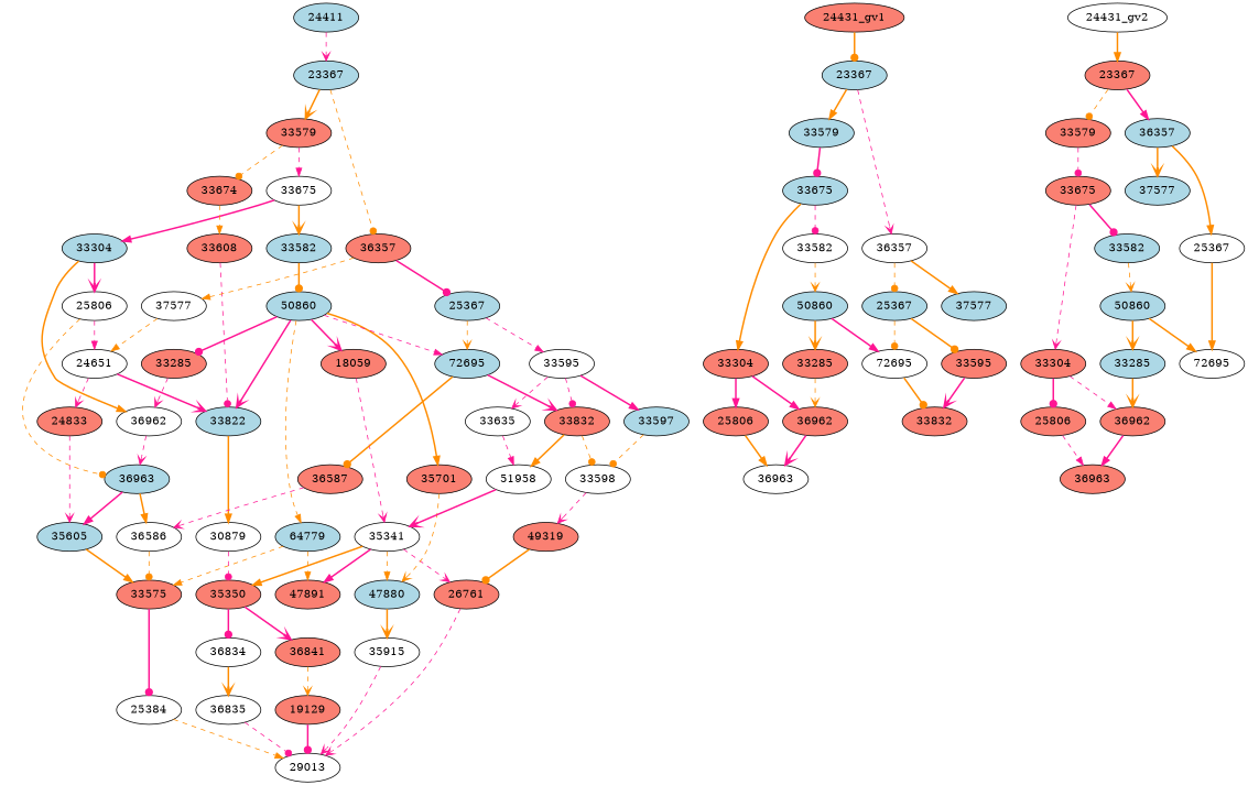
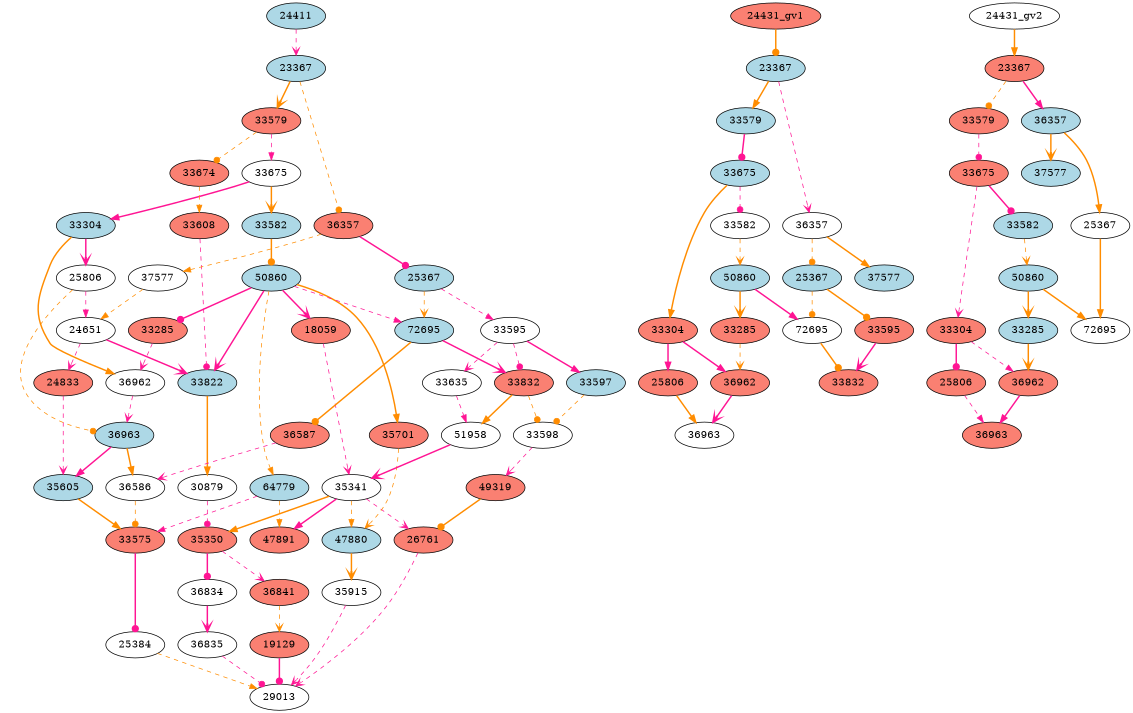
  strict digraph {
    node [fillcolor=salmon style=filled]
    edge [arrowhead=normal color=deeppink style=bold]
    n1 [fillcolor=white label=29013]
    n2 [fillcolor=white label=25384]
    n3 [fillcolor=white label=36835]
    n4 [label=19129]
    n5 [fillcolor=white label=35915]
    n6 [label=47891]
    n7 [label=26761]
    n8 [label=33575]
    n9 [fillcolor=white label=36834]
    n10 [label=36841]
    n11 [fillcolor=lightblue label=47880]
    n12 [fillcolor=white label=35341]
    n13 [label=35350]
    n14 [fillcolor=lightblue label=64779]
    n15 [label=49319]
    n16 [fillcolor=white label=36586]
    n17 [fillcolor=lightblue label=35605]
    n18 [label=35701]
    n19 [fillcolor=white label=51958]
    n20 [label=18059]
    n21 [fillcolor=lightblue label=50860]
    n22 [fillcolor=lightblue label=72695]
    n23 [fillcolor=lightblue label=33822]
    n24 [label=33285]
    n25 [label=36587]
    n26 [label=33832]
    n27 [fillcolor=white label=30879]
    n28 [fillcolor=white label=36962]
    n29 [fillcolor=white label=33598]
    n30 [fillcolor=lightblue label=36963]
    n31 [label=24833]
    n32 [fillcolor=white label=33635]
    n33 [fillcolor=lightblue label=33582]
    n34 [fillcolor=lightblue label=33597]
    n35 [fillcolor=white label=25806]
    n36 [fillcolor=white label=24651]
    n37 [fillcolor=white label=33595]
    n38 [fillcolor=white label=33675]
    n39 [fillcolor=lightblue label=33304]
    n40 [fillcolor=lightblue label=25367]
    n41 [label=33608]
    n42 [fillcolor=white label=37577]
    n43 [label=33579]
    n44 [label=33674]
    n45 [label=36357]
    n46 [fillcolor=lightblue label=23367]
    n47 [fillcolor=lightblue label=24411]
    n48 [fillcolor=lightblue label=50860]
    n49 [fillcolor=white label=72695]
    n50 [label=33285]
    n51 [label=33832]
    n52 [label=36962]
    n53 [fillcolor=white label=33582]
    n54 [fillcolor=white label=36963]
    n55 [label=25806]
    n56 [label=33595]
    n57 [fillcolor=lightblue label=33675]
    n58 [label=33304]
    n59 [fillcolor=lightblue label=25367]
    n60 [fillcolor=lightblue label=33579]
    n61 [fillcolor=white label=36357]
    n62 [fillcolor=lightblue label=37577]
    n63 [fillcolor=lightblue label=23367]
    "24431_gv1"
    n65 [fillcolor=lightblue label=50860]
    n66 [fillcolor=white label=72695]
    n67 [fillcolor=lightblue label=33285]
    n68 [label=36962]
    n69 [fillcolor=lightblue label=33582]
    n70 [label=33675]
    n71 [label=33304]
    n72 [label=25806]
    n73 [label=36963]
    n74 [label=33579]
    n75 [fillcolor=white label=25367]
    n76 [label=23367]
    n77 [fillcolor=lightblue label=36357]
    n78 [fillcolor=lightblue label=37577]
    "24431_gv2" [fillcolor=white]
    subgraph sub_1 {
      n1
      n2
      n3
      n4
      n5
      n6
      n7
      n8
      n9
      n10
      n11
      n12
      n13
      n14
      n15
      n16
      n17
      n18
      n19
      n20
      n21
      n22
      n23
      n24
      n25
      n26
      n27
      n28
      n29
      n30
      n31
      n32
      n33
      n34
      n35
      n36
      n37
      n38
      n39
      n40
      n41
      n42
      n43
      n44
      n45
      n46
      n47
    }
    subgraph sub_2 {
      n48
      n49
      n50
      n51
      n52
      n53
      n54
      n55
      n56
      n57
      n58
      n59
      n60
      n61
      n62
      n63
      "24431_gv1"
    }
    subgraph sub_3 {
      n65
      n66
      n67
      n68
      n69
      n70
      n71
      n72
      n73
      n74
      n75
      n76
      n77
      n78
      "24431_gv2"
    }
    n2 -> n1 [color=darkorange style=dashed]
    n3 -> n1 [arrowhead=dot style=dashed]
    n4 -> n1 [arrowhead=dot]
    n5 -> n1 [arrowhead=vee style=dashed]
    n7 -> n1 [arrowhead=vee style=dashed]
    n8 -> n2 [arrowhead=dot]
-   n9 -> n3 [arrowhead=vee color=darkorange]
+   n9 -> n3 [arrowhead=vee]
    n10 -> n4 [arrowhead=vee color=darkorange style=dashed]
    n11 -> n5 [arrowhead=vee color=darkorange]
    n12 -> n6
    n12 -> n7 [arrowhead=vee style=dashed]
    n12 -> n11 [color=darkorange style=dashed]
    n12 -> n13 [color=darkorange]
    n13 -> n9 [arrowhead=dot]
-   n13 -> n10 [arrowhead=vee]
+   n13 -> n10 [arrowhead=vee style=dashed]
    n14 -> n6 [color=darkorange style=dashed]
-   n14 -> n8 [color=darkorange style=dashed]
+   n14 -> n8 [style=dashed]
    n15 -> n7 [arrowhead=dot color=darkorange]
    n16 -> n8 [arrowhead=dot color=darkorange style=dashed]
    n17 -> n8 [color=darkorange]
    n18 -> n11 [arrowhead=vee color=darkorange style=dashed]
    n19 -> n12 [arrowhead=vee]
    n20 -> n12 [arrowhead=vee style=dashed]
    n21 -> n14 [color=darkorange style=dashed]
    n21 -> n18 [color=darkorange]
    n21 -> n20 [arrowhead=vee]
    n21 -> n22 [style=dashed]
    n21 -> n23 [arrowhead=vee]
    n21 -> n24 [arrowhead=dot]
    n22 -> n25 [arrowhead=dot color=darkorange]
    n22 -> n26 [arrowhead=vee]
    n23 -> n27 [color=darkorange]
    n24 -> n28 [arrowhead=vee style=dashed]
    n25 -> n16 [arrowhead=vee style=dashed]
    n26 -> n19 [color=darkorange]
    n26 -> n29 [arrowhead=dot color=darkorange style=dashed]
    n27 -> n13 [arrowhead=dot style=dashed]
    n28 -> n30 [arrowhead=vee style=dashed]
    n29 -> n15 [arrowhead=vee style=dashed]
    n30 -> n16 [color=darkorange]
    n30 -> n17
    n31 -> n17 [arrowhead=vee style=dashed]
    n32 -> n19 [style=dashed]
    n33 -> n21 [arrowhead=dot color=darkorange]
    n34 -> n29 [arrowhead=dot color=darkorange style=dashed]
    n35 -> n30 [arrowhead=dot color=darkorange style=dashed]
    n35 -> n36 [style=dashed]
    n36 -> n23 [arrowhead=vee]
    n36 -> n31 [arrowhead=vee style=dashed]
    n37 -> n26 [arrowhead=dot style=dashed]
    n37 -> n32 [arrowhead=vee style=dashed]
    n37 -> n34
    n38 -> n33 [arrowhead=vee color=darkorange]
    n38 -> n39
    n39 -> n28 [color=darkorange]
    n39 -> n35 [arrowhead=vee]
    n40 -> n22 [arrowhead=vee color=darkorange style=dashed]
    n40 -> n37 [style=dashed]
    n41 -> n23 [arrowhead=dot style=dashed]
    n42 -> n36 [color=darkorange style=dashed]
    n43 -> n38 [style=dashed]
    n43 -> n44 [arrowhead=dot color=darkorange style=dashed]
    n44 -> n41 [color=darkorange style=dashed]
    n45 -> n40 [arrowhead=dot]
    n45 -> n42 [color=darkorange style=dashed]
    n46 -> n43 [arrowhead=vee color=darkorange]
    n46 -> n45 [arrowhead=dot color=darkorange style=dashed]
    n47 -> n46 [arrowhead=vee style=dashed]
    n48 -> n49
    n48 -> n50 [arrowhead=vee color=darkorange]
    n49 -> n51 [arrowhead=dot color=darkorange]
    n50 -> n52 [arrowhead=vee color=darkorange style=dashed]
    n52 -> n54 [arrowhead=vee]
    n53 -> n48 [arrowhead=vee color=darkorange style=dashed]
    n55 -> n54 [color=darkorange]
    n56 -> n51 [arrowhead=vee]
    n57 -> n53 [arrowhead=dot style=dashed]
    n57 -> n58 [color=darkorange]
    n58 -> n52
    n58 -> n55
    n59 -> n49 [arrowhead=dot color=darkorange style=dashed]
    n59 -> n56 [arrowhead=dot color=darkorange]
    n60 -> n57 [arrowhead=dot]
    n61 -> n59 [arrowhead=dot color=darkorange style=dashed]
    n61 -> n62 [color=darkorange]
    n63 -> n60 [color=darkorange]
    n63 -> n61 [arrowhead=vee style=dashed]
    "24431_gv1" -> n63 [arrowhead=dot color=darkorange]
    n65 -> n66 [color=darkorange]
    n65 -> n67 [arrowhead=vee color=darkorange]
    n67 -> n68 [arrowhead=vee color=darkorange]
    n68 -> n73
    n69 -> n65 [arrowhead=vee color=darkorange style=dashed]
    n70 -> n69 [arrowhead=dot]
    n70 -> n71 [arrowhead=vee style=dashed]
    n71 -> n68 [style=dashed]
    n71 -> n72 [arrowhead=dot]
    n72 -> n73 [style=dashed]
    n74 -> n70 [arrowhead=dot style=dashed]
    n75 -> n66 [color=darkorange]
    n76 -> n74 [arrowhead=dot color=darkorange style=dashed]
    n76 -> n77
    n77 -> n75 [color=darkorange]
    n77 -> n78 [arrowhead=vee color=darkorange]
    "24431_gv2" -> n76 [color=darkorange]
  }
